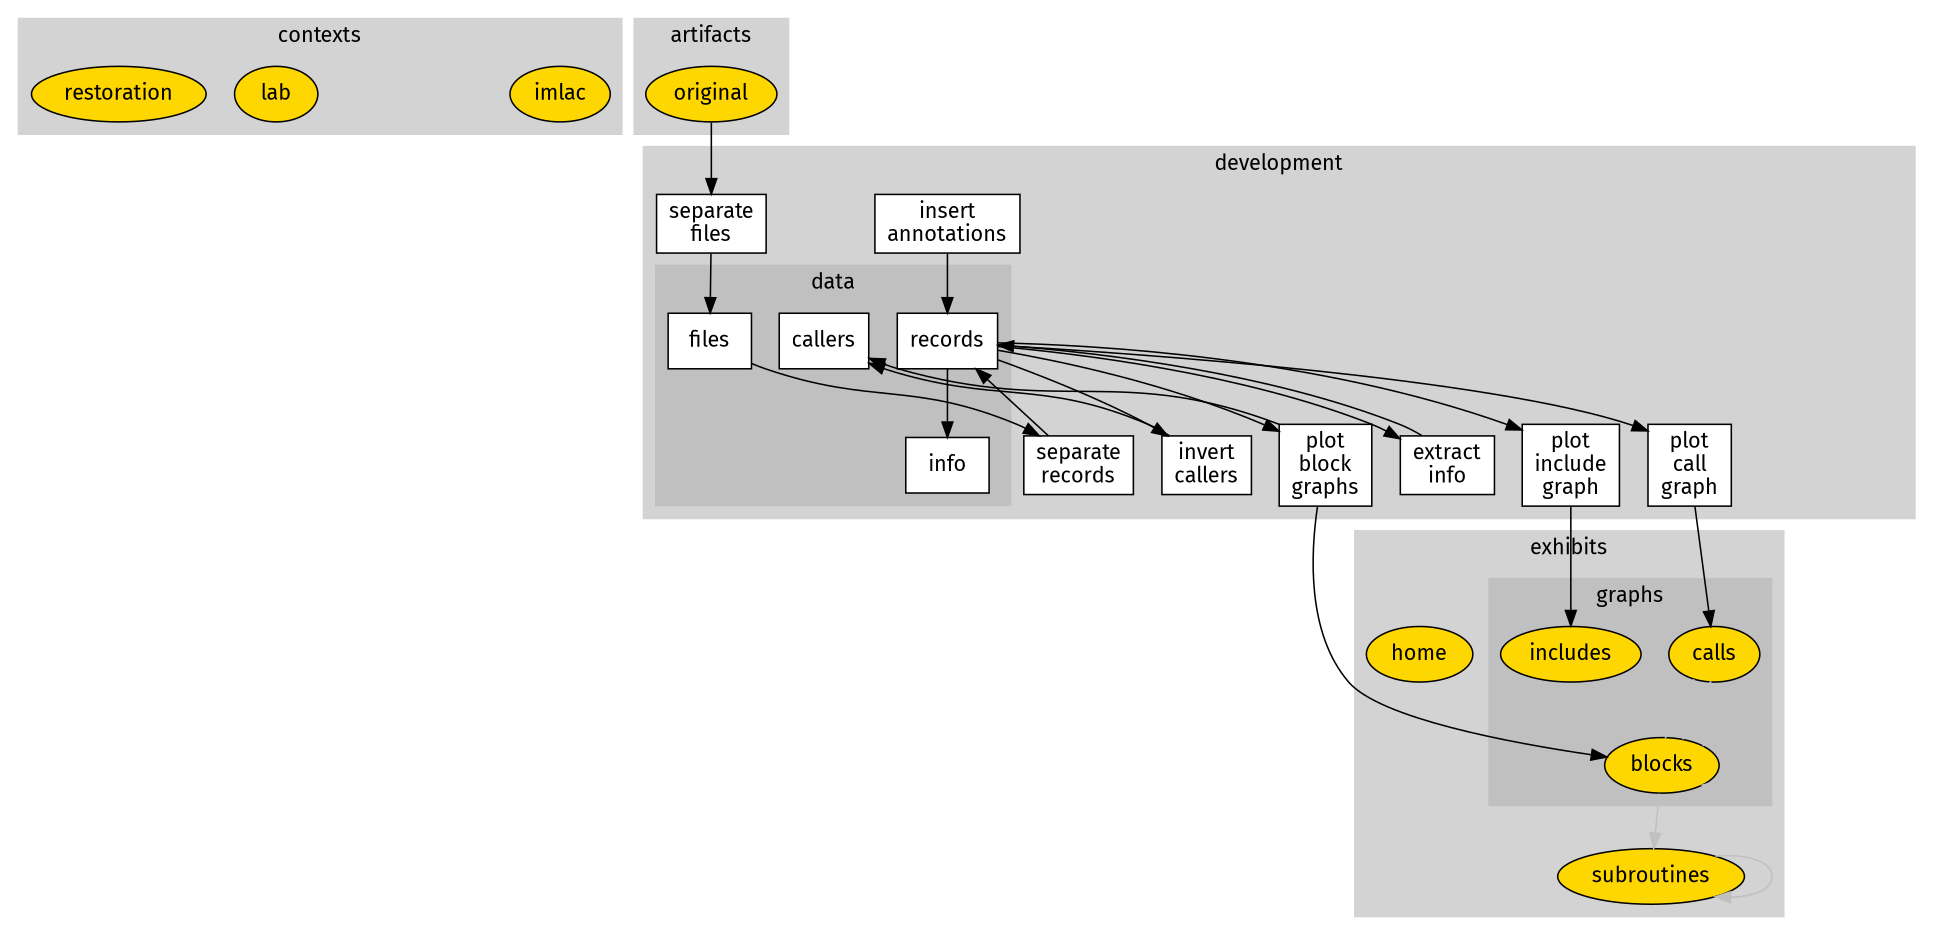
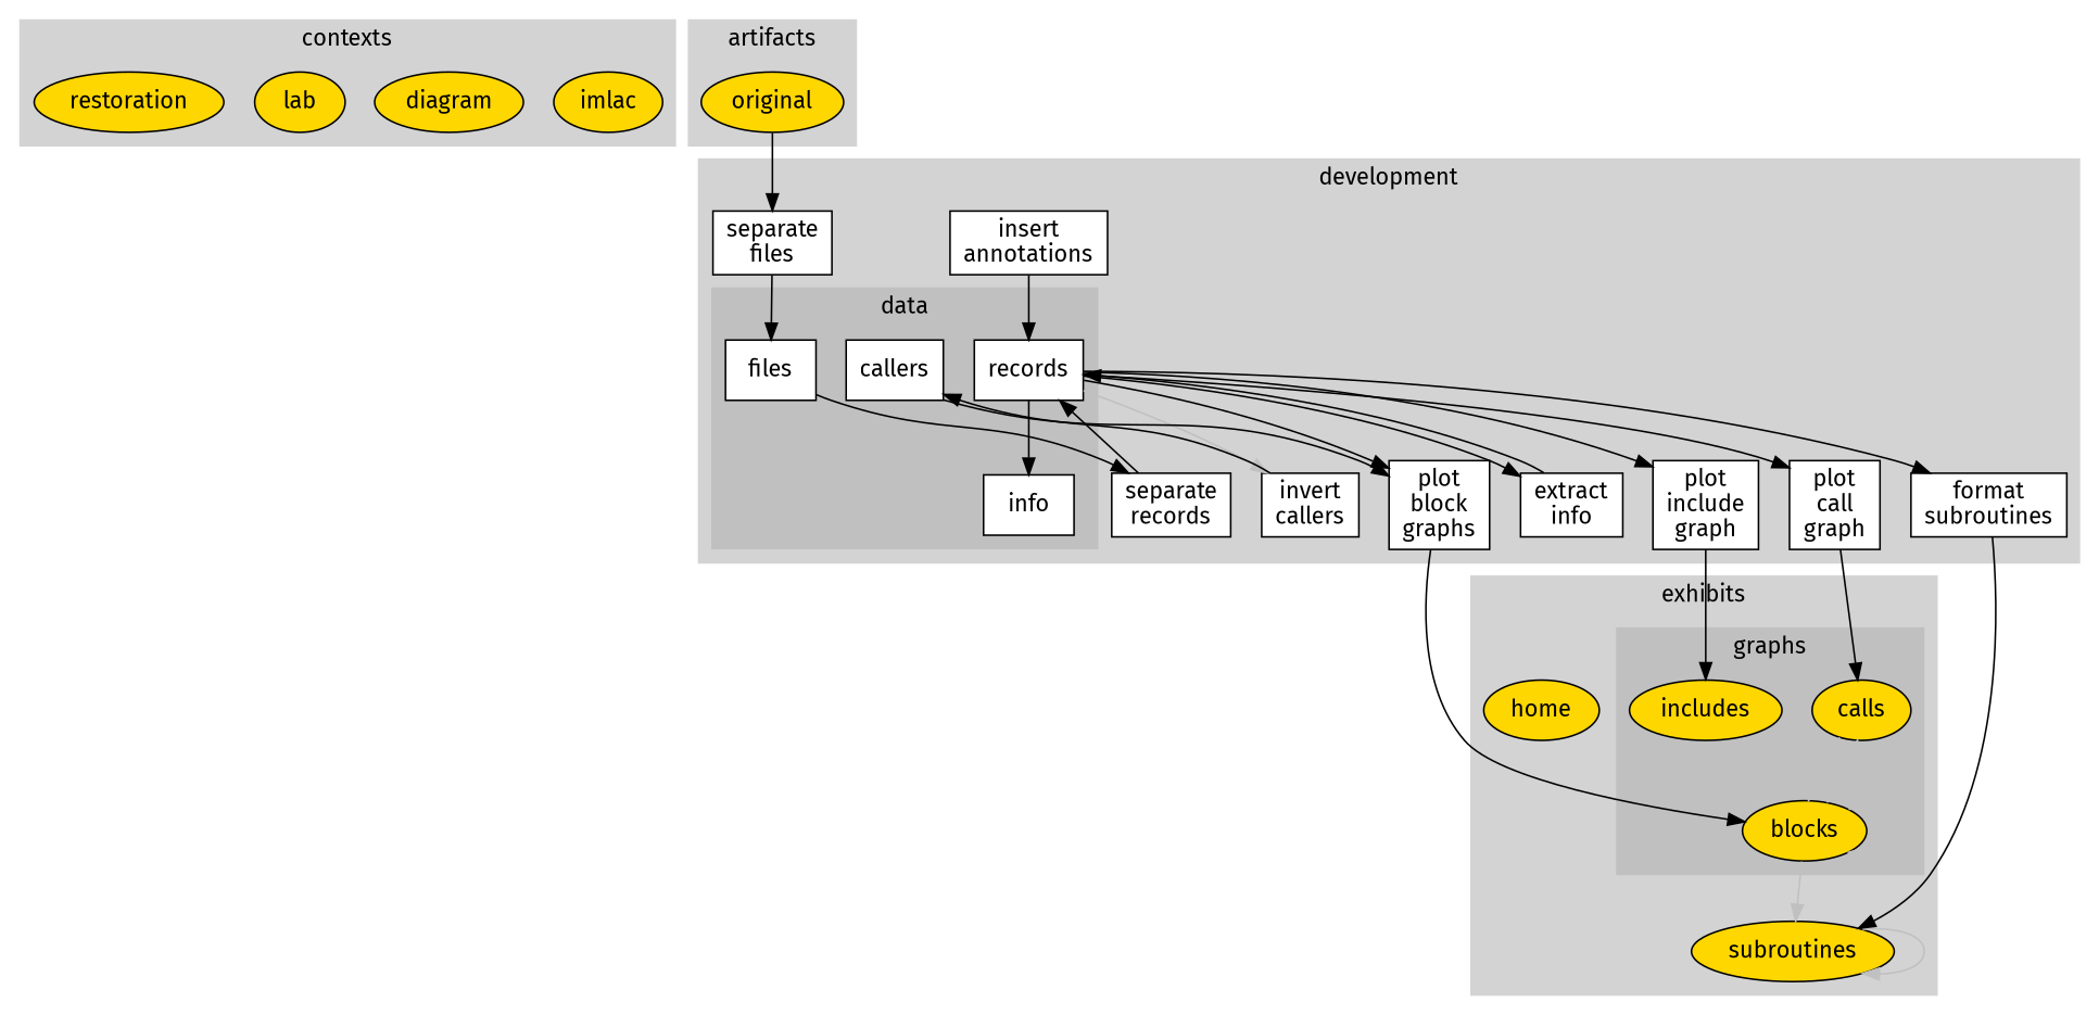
  digraph {
    fontname="Fira Sans"
    node [fillcolor=white fontname="Fira Sans" style=filled shape=rectangle]
    edge [fontname="Fira Sans"]
    imlac [fillcolor=gold shape=""]
+   diagram [fillcolor=gold shape=""]
    lab [fillcolor=gold shape=""]
    restoration [fillcolor=gold shape=""]
    original [fillcolor=gold shape=""]
    calls [fillcolor=gold shape=""]
    includes [fillcolor=gold shape=""]
    blocks [fillcolor=gold shape=""]
    subroutines [fillcolor=gold shape=""]
    home [fillcolor=gold shape=""]
    files
    records
    callers
    info
    "separate\nfiles"
    "separate\nrecords"
    "plot\nblock\ngraphs"
    "extract\ninfo"
    "invert\ncallers"
+   "format\nsubroutines"
    "plot\ncall\ngraph"
    "plot\ninclude\ngraph"
    "insert\nannotations"
    subgraph cluster_1 {
      color=lightgrey
      label=contexts
      style=filled
      imlac
+     diagram
      lab
      restoration
    }
    subgraph cluster_2 {
      color=lightgrey
      label=artifacts
      style=filled
      original
    }
    subgraph cluster_3 {
      color=lightgrey
      label=exhibits
      style=filled
      subroutines
      home
      subgraph cluster_4 {
        color=silver
        label=graphs
        style=filled
        calls
        includes
        blocks
      }
    }
    subgraph cluster_5 {
      color=lightgrey
      label=development
      style=filled
      "separate\nfiles"
      "separate\nrecords"
      "plot\nblock\ngraphs"
      "extract\ninfo"
      "invert\ncallers"
+     "format\nsubroutines"
      "plot\ncall\ngraph"
      "plot\ninclude\ngraph"
      "insert\nannotations"
      subgraph cluster_6 {
        color=silver
        label=data
        style=filled
        files
        records
        callers
        info
      }
    }
    original -> "separate\nfiles"
    calls -> blocks [color=gray]
    blocks -> calls [color=gray]
    blocks -> blocks [color=gray]
    blocks -> subroutines [color=gray]
    subroutines -> subroutines [color=gray]
    files -> "separate\nrecords"
    records -> info
    records -> "plot\nblock\ngraphs"
    records -> "extract\ninfo"
-   records -> "invert\ncallers"
+   records -> "invert\ncallers" [color=gray]
+   records -> "format\nsubroutines"
    records -> "plot\ncall\ngraph"
    records -> "plot\ninclude\ngraph"
-   "plot\nblock\ngraphs" -> callers
+   callers -> "plot\nblock\ngraphs"
    "separate\nfiles" -> files
    "separate\nrecords" -> records
    "plot\nblock\ngraphs" -> blocks
    "extract\ninfo" -> records
    "invert\ncallers" -> callers
+   "format\nsubroutines" -> subroutines
    "plot\ncall\ngraph" -> calls
    "plot\ninclude\ngraph" -> includes
    "insert\nannotations" -> records
  }
